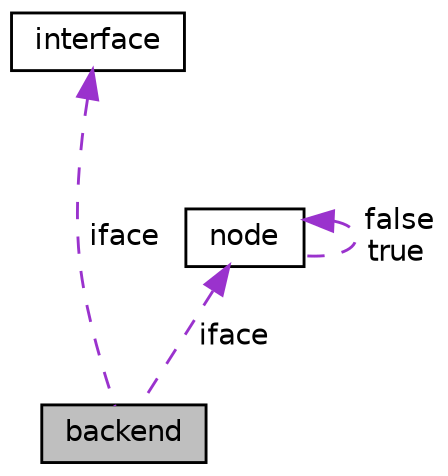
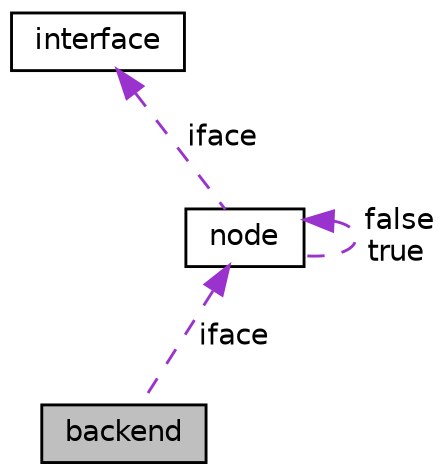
  digraph {
    node [color=black fillcolor=white fontname=Helvetica fontsize=10 shape=record style=filled]
    edge [color=darkorchid3 dir=back fontname=Helvetica fontsize=10 labelfontname=Helvetica labelfontsize=10 style=dashed]
    n1 [fillcolor=grey75 fontcolor=black height=0.2 label=backend width=0.4]
    n2 [height=0.2 label="node" width=0.4]
    n3 [height=0.2 label=interface width=0.4]
    n2 -> n1 [label=" iface"]
    n2 -> n2 [label=" false\ntrue"]
-   n3 -> n1 [label=" iface"]
+   n3 -> n2 [label=" iface"]
  }
